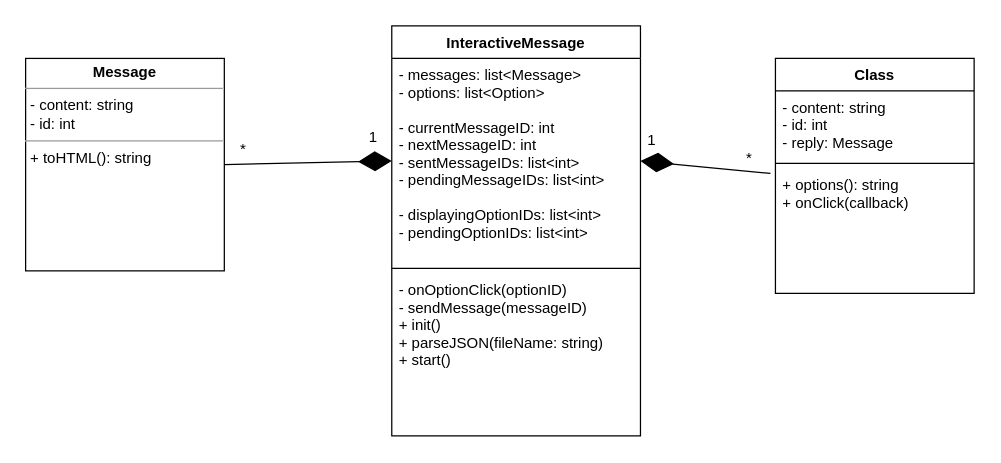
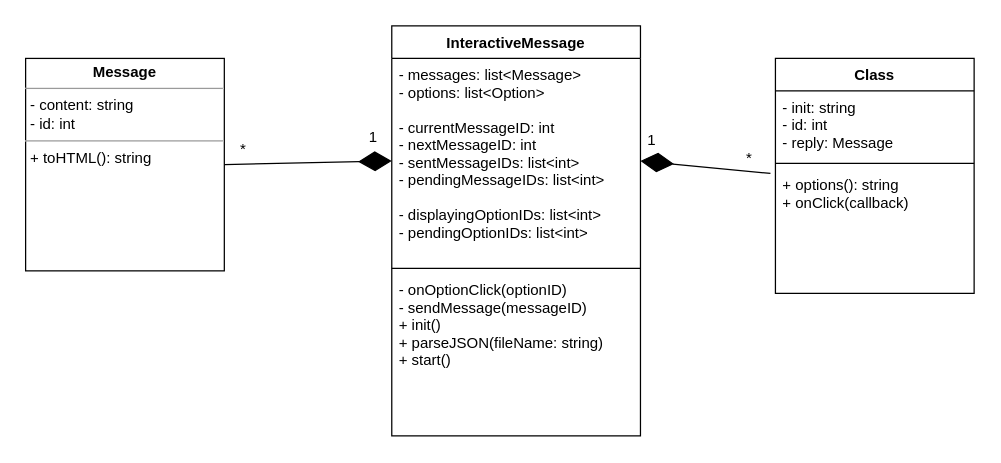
  <mxCell id="0" />
  <mxCell id="1" parent="0" />
  <mxCell id="2" value="&lt;p style=&quot;margin: 0px ; margin-top: 4px ; text-align: center&quot;&gt;&lt;b&gt;Message&lt;/b&gt;&lt;/p&gt;&lt;hr size=&quot;1&quot;&gt;&lt;p style=&quot;margin: 0px ; margin-left: 4px&quot;&gt;- content: string&lt;/p&gt;&lt;p style=&quot;margin: 0px ; margin-left: 4px&quot;&gt;- id: int&lt;/p&gt;&lt;hr size=&quot;1&quot;&gt;&lt;p style=&quot;margin: 0px ; margin-left: 4px&quot;&gt;+ toHTML(): string&lt;/p&gt;" style="verticalAlign=top;align=left;overflow=fill;fontSize=12;fontFamily=Helvetica;html=1;" vertex="1" parent="1"><mxGeometry x="20" y="46" width="159" height="170" as="geometry" /></mxCell>
  <mxCell id="3" value="InteractiveMessage" style="swimlane;fontStyle=1;align=center;verticalAlign=top;childLayout=stackLayout;horizontal=1;startSize=26;horizontalStack=0;resizeParent=1;resizeParentMax=0;resizeLast=0;collapsible=1;marginBottom=0;" vertex="1" parent="1"><mxGeometry x="313" y="20" width="199" height="328" as="geometry" /></mxCell>
  <mxCell id="4" value="- messages: list&lt;Message&gt;&#10;- options: list&lt;Option&gt;&#10;&#10;- currentMessageID: int&#10;- nextMessageID: int&#10;- sentMessageIDs: list&lt;int&gt;&#10;- pendingMessageIDs: list&lt;int&gt;&#10;&#10;- displayingOptionIDs: list&lt;int&gt;&#10;- pendingOptionIDs: list&lt;int&gt;" style="text;strokeColor=none;fillColor=none;align=left;verticalAlign=top;spacingLeft=4;spacingRight=4;overflow=hidden;rotatable=0;points=[[0,0.5],[1,0.5]];portConstraint=eastwest;" vertex="1" parent="3"><mxGeometry y="26" width="199" height="164" as="geometry" /></mxCell>
  <mxCell id="5" value="" style="line;strokeWidth=1;fillColor=none;align=left;verticalAlign=middle;spacingTop=-1;spacingLeft=3;spacingRight=3;rotatable=0;labelPosition=right;points=[];portConstraint=eastwest;" vertex="1" parent="3"><mxGeometry y="190" width="199" height="8" as="geometry" /></mxCell>
  <mxCell id="6" value="- onOptionClick(optionID)&#10;- sendMessage(messageID)&#10;+ init()&#10;+ parseJSON(fileName: string)&#10;+ start()&#10;" style="text;strokeColor=none;fillColor=none;align=left;verticalAlign=top;spacingLeft=4;spacingRight=4;overflow=hidden;rotatable=0;points=[[0,0.5],[1,0.5]];portConstraint=eastwest;" vertex="1" parent="3"><mxGeometry y="198" width="199" height="130" as="geometry" /></mxCell>
  <mxCell id="7" value="" style="endArrow=diamondThin;endFill=1;endSize=24;html=1;entryX=0;entryY=0.5;entryDx=0;entryDy=0;exitX=1;exitY=0.5;exitDx=0;exitDy=0;" edge="1" parent="1" source="2" target="4"><mxGeometry width="160" relative="1" as="geometry"><mxPoint x="110" y="286" as="sourcePoint" /><mxPoint x="270" y="286" as="targetPoint" /></mxGeometry></mxCell>
  <mxCell id="8" value="1" style="text;html=1;resizable=0;points=[];autosize=1;align=left;verticalAlign=top;spacingTop=-4;" vertex="1" parent="1"><mxGeometry x="293" y="99" width="20" height="20" as="geometry" /></mxCell>
  <mxCell id="9" value="*" style="text;html=1;resizable=0;points=[];autosize=1;align=left;verticalAlign=top;spacingTop=-4;" vertex="1" parent="1"><mxGeometry x="190" y="109" width="20" height="20" as="geometry" /></mxCell>
  <mxCell id="10" value="Class" style="swimlane;fontStyle=1;align=center;verticalAlign=top;childLayout=stackLayout;horizontal=1;startSize=26;horizontalStack=0;resizeParent=1;resizeParentMax=0;resizeLast=0;collapsible=1;marginBottom=0;" vertex="1" parent="1"><mxGeometry x="620" y="46" width="159" height="188" as="geometry" /></mxCell>
- <mxCell id="11" value="- content: string&#10;- id: int&#10;- reply: Message&#10;" style="text;strokeColor=none;fillColor=none;align=left;verticalAlign=top;spacingLeft=4;spacingRight=4;overflow=hidden;rotatable=0;points=[[0,0.5],[1,0.5]];portConstraint=eastwest;" vertex="1" parent="10"><mxGeometry y="26" width="159" height="54" as="geometry" /></mxCell>
+ <mxCell id="11" value="- init: string&#10;- id: int&#10;- reply: Message&#10;" style="text;strokeColor=none;fillColor=none;align=left;verticalAlign=top;spacingLeft=4;spacingRight=4;overflow=hidden;rotatable=0;points=[[0,0.5],[1,0.5]];portConstraint=eastwest;" vertex="1" parent="10"><mxGeometry y="26" width="159" height="54" as="geometry" /></mxCell>
  <mxCell id="12" value="" style="line;strokeWidth=1;fillColor=none;align=left;verticalAlign=middle;spacingTop=-1;spacingLeft=3;spacingRight=3;rotatable=0;labelPosition=right;points=[];portConstraint=eastwest;" vertex="1" parent="10"><mxGeometry y="80" width="159" height="8" as="geometry" /></mxCell>
  <mxCell id="13" value="+ options(): string&#10;+ onClick(callback)&#10;" style="text;strokeColor=none;fillColor=none;align=left;verticalAlign=top;spacingLeft=4;spacingRight=4;overflow=hidden;rotatable=0;points=[[0,0.5],[1,0.5]];portConstraint=eastwest;" vertex="1" parent="10"><mxGeometry y="88" width="159" height="100" as="geometry" /></mxCell>
  <mxCell id="14" value="" style="endArrow=diamondThin;endFill=1;endSize=24;html=1;entryX=1;entryY=0.5;entryDx=0;entryDy=0;exitX=-0.025;exitY=0.04;exitDx=0;exitDy=0;exitPerimeter=0;" edge="1" parent="1" source="13" target="4"><mxGeometry width="160" relative="1" as="geometry"><mxPoint x="190" y="141" as="sourcePoint" /><mxPoint x="320" y="139" as="targetPoint" /></mxGeometry></mxCell>
  <mxCell id="15" value="1" style="text;html=1;resizable=0;points=[];autosize=1;align=left;verticalAlign=top;spacingTop=-4;" vertex="1" parent="1"><mxGeometry x="516" y="102" width="20" height="20" as="geometry" /></mxCell>
  <mxCell id="16" value="*" style="text;html=1;resizable=0;points=[];autosize=1;align=left;verticalAlign=top;spacingTop=-4;" vertex="1" parent="1"><mxGeometry x="595" y="116" width="20" height="20" as="geometry" /></mxCell>
